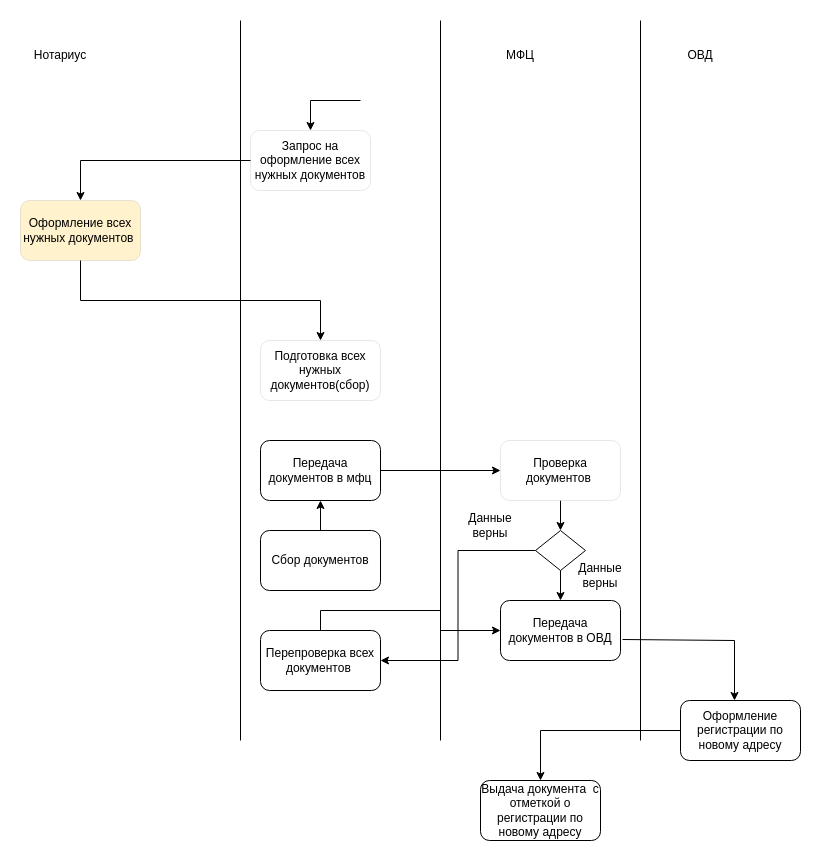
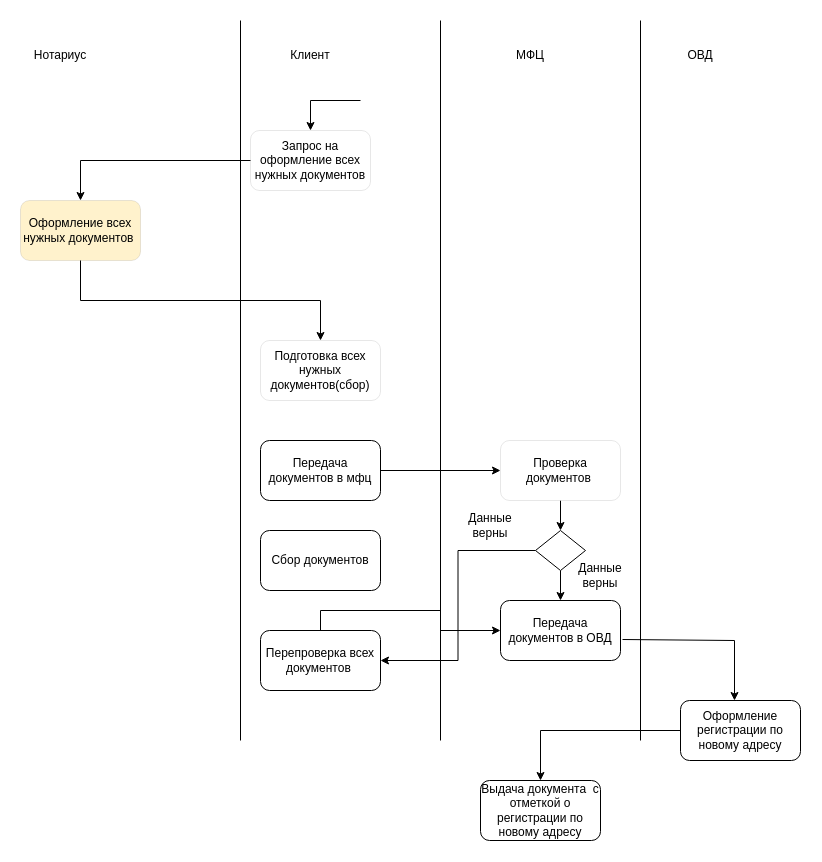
  <mxCell id="0" />
  <mxCell id="1" parent="0" />
  <mxCell id="2" value="Нотариус" style="text;html=1;strokeColor=none;fillColor=none;align=center;verticalAlign=middle;whiteSpace=wrap;rounded=0;" vertex="1" parent="1"><mxGeometry x="30" y="40" width="60" height="30" as="geometry" /></mxCell>
- <mxCell id="4" value="МФЦ" style="text;html=1;strokeColor=none;fillColor=none;align=center;verticalAlign=middle;whiteSpace=wrap;rounded=0;" vertex="1" parent="1"><mxGeometry x="490" y="40" width="60" height="30" as="geometry" /></mxCell>
+ <mxCell id="3" value="Клиент" style="text;html=1;strokeColor=none;fillColor=none;align=center;verticalAlign=middle;whiteSpace=wrap;rounded=0;" vertex="1" parent="1"><mxGeometry x="280" y="40" width="60" height="30" as="geometry" /></mxCell>
+ <mxCell id="4" value="МФЦ" style="text;html=1;strokeColor=none;fillColor=none;align=center;verticalAlign=middle;whiteSpace=wrap;rounded=0;" vertex="1" parent="1"><mxGeometry x="500" y="40" width="60" height="30" as="geometry" /></mxCell>
  <mxCell id="5" value="ОВД" style="text;html=1;strokeColor=none;fillColor=none;align=center;verticalAlign=middle;whiteSpace=wrap;rounded=0;" vertex="1" parent="1"><mxGeometry x="670" y="40" width="60" height="30" as="geometry" /></mxCell>
  <mxCell id="6" value="" style="endArrow=none;html=1;rounded=0;" edge="1" parent="1"><mxGeometry width="50" height="50" relative="1" as="geometry"><mxPoint x="440" y="740" as="sourcePoint" /><mxPoint x="440" as="targetPoint" y="20" /></mxGeometry></mxCell>
  <mxCell id="7" value="" style="endArrow=none;html=1;rounded=0;" edge="1" parent="1"><mxGeometry width="50" height="50" relative="1" as="geometry"><mxPoint x="640" y="740" as="sourcePoint" /><mxPoint x="640" as="targetPoint" y="20" /></mxGeometry></mxCell>
  <mxCell id="8" value="" style="endArrow=none;html=1;rounded=0;" edge="1" parent="1"><mxGeometry width="50" height="50" relative="1" as="geometry"><mxPoint x="240" y="740" as="sourcePoint" /><mxPoint x="240" as="targetPoint" y="20" /></mxGeometry></mxCell>
  <mxCell id="9" value="" style="endArrow=classic;html=1;rounded=0;entryX=0.5;entryY=0;entryDx=0;entryDy=0;" edge="1" parent="1" target="10"><mxGeometry width="50" height="50" relative="1" as="geometry"><mxPoint x="360" y="100" as="sourcePoint" /><mxPoint x="280" y="220" as="targetPoint" /><Array as="points"><mxPoint x="310" y="100" /></Array></mxGeometry></mxCell>
  <mxCell id="10" value="Запрос на оформление всех нужных документов" style="rounded=1;whiteSpace=wrap;html=1;strokeWidth=0;" vertex="1" parent="1"><mxGeometry x="250" y="130" width="120" height="60" as="geometry" /></mxCell>
  <mxCell id="11" value="" style="endArrow=classic;html=1;rounded=0;exitX=0;exitY=0.5;exitDx=0;exitDy=0;" edge="1" parent="1" source="10"><mxGeometry width="50" height="50" relative="1" as="geometry"><mxPoint x="350" y="330" as="sourcePoint" /><mxPoint x="80" y="200" as="targetPoint" /><Array as="points"><mxPoint x="80" y="160" /></Array></mxGeometry></mxCell>
  <mxCell id="12" value="Оформление всех нужных документов&amp;nbsp;" style="rounded=1;whiteSpace=wrap;html=1;strokeWidth=0;fillColor=#fff2cc;" vertex="1" parent="1"><mxGeometry x="20" y="200" width="120" height="60" as="geometry" /></mxCell>
  <mxCell id="13" value="" style="endArrow=classic;html=1;rounded=0;exitX=0.5;exitY=1;exitDx=0;exitDy=0;" edge="1" parent="1" source="12"><mxGeometry width="50" height="50" relative="1" as="geometry"><mxPoint x="350" y="330" as="sourcePoint" /><mxPoint x="320" y="340" as="targetPoint" /><Array as="points"><mxPoint x="80" y="300" /><mxPoint x="320" y="300" /></Array></mxGeometry></mxCell>
  <mxCell id="14" value="Подготовка всех нужных документов(сбор)" style="rounded=1;whiteSpace=wrap;html=1;strokeWidth=0;" vertex="1" parent="1"><mxGeometry x="260" y="340" width="120" height="60" as="geometry" /></mxCell>
  <mxCell id="15" value="Передача документов в мфц" style="rounded=1;whiteSpace=wrap;html=1;" vertex="1" parent="1"><mxGeometry x="260" y="440" width="120" height="60" as="geometry" /></mxCell>
  <mxCell id="16" value="" style="endArrow=classic;html=1;rounded=0;exitX=1;exitY=0.5;exitDx=0;exitDy=0;" edge="1" parent="1" source="15"><mxGeometry width="50" height="50" relative="1" as="geometry"><mxPoint x="350" y="430" as="sourcePoint" /><mxPoint x="500" y="470" as="targetPoint" /></mxGeometry></mxCell>
  <mxCell id="17" style="edgeStyle=orthogonalEdgeStyle;rounded=0;orthogonalLoop=1;jettySize=auto;html=1;exitX=0.5;exitY=1;exitDx=0;exitDy=0;entryX=0.5;entryY=0;entryDx=0;entryDy=0;" edge="1" parent="1" source="18" target="26"><mxGeometry relative="1" as="geometry" /></mxCell>
  <mxCell id="18" value="Проверка документов&amp;nbsp;" style="rounded=1;whiteSpace=wrap;html=1;strokeWidth=0;" vertex="1" parent="1"><mxGeometry x="500" y="440" width="120" height="60" as="geometry" /></mxCell>
  <mxCell id="19" value="Передача документов в ОВД" style="rounded=1;whiteSpace=wrap;html=1;" vertex="1" parent="1"><mxGeometry x="500" y="600" width="120" height="60" as="geometry" /></mxCell>
  <mxCell id="20" value="" style="endArrow=classic;html=1;rounded=0;exitX=1.017;exitY=0.65;exitDx=0;exitDy=0;exitPerimeter=0;entryX=0.45;entryY=0;entryDx=0;entryDy=0;entryPerimeter=0;" edge="1" parent="1" source="19" target="21"><mxGeometry width="50" height="50" relative="1" as="geometry"><mxPoint x="350" y="430" as="sourcePoint" /><mxPoint x="720" y="620" as="targetPoint" /><Array as="points"><mxPoint x="734" y="640" /></Array></mxGeometry></mxCell>
  <mxCell id="21" value="Оформление регистрации по новому адресу" style="rounded=1;whiteSpace=wrap;html=1;" vertex="1" parent="1"><mxGeometry x="680" y="700" width="120" height="60" as="geometry" /></mxCell>
  <mxCell id="22" value="" style="endArrow=classic;html=1;rounded=0;exitX=0;exitY=0.5;exitDx=0;exitDy=0;entryX=0.5;entryY=0;entryDx=0;entryDy=0;" edge="1" parent="1" source="21" target="23"><mxGeometry width="50" height="50" relative="1" as="geometry"><mxPoint x="350" y="530" as="sourcePoint" /><mxPoint x="540" y="680" as="targetPoint" /><Array as="points"><mxPoint x="540" y="730" /></Array></mxGeometry></mxCell>
  <mxCell id="23" value="Выдача документа&amp;nbsp; с отметкой о регистрации по новому адресу" style="rounded=1;whiteSpace=wrap;html=1;" vertex="1" parent="1"><mxGeometry x="480" y="780" width="120" height="60" as="geometry" /></mxCell>
  <mxCell id="24" style="edgeStyle=orthogonalEdgeStyle;rounded=0;orthogonalLoop=1;jettySize=auto;html=1;exitX=0.5;exitY=1;exitDx=0;exitDy=0;entryX=0.5;entryY=0;entryDx=0;entryDy=0;" edge="1" parent="1" source="26" target="19"><mxGeometry relative="1" as="geometry" /></mxCell>
  <mxCell id="25" style="edgeStyle=orthogonalEdgeStyle;rounded=0;orthogonalLoop=1;jettySize=auto;html=1;exitX=0;exitY=0.5;exitDx=0;exitDy=0;entryX=1;entryY=0.5;entryDx=0;entryDy=0;" edge="1" parent="1" source="26" target="29"><mxGeometry relative="1" as="geometry" /></mxCell>
  <mxCell id="26" value="" style="rhombus;whiteSpace=wrap;html=1;" vertex="1" parent="1"><mxGeometry x="535" y="530" width="50" height="40" as="geometry" /></mxCell>
  <mxCell id="27" value="Данные верны" style="text;html=1;strokeColor=none;fillColor=none;align=center;verticalAlign=middle;whiteSpace=wrap;rounded=0;" vertex="1" parent="1"><mxGeometry x="570" y="560" width="60" height="30" as="geometry" /></mxCell>
  <mxCell id="28" style="edgeStyle=orthogonalEdgeStyle;rounded=0;orthogonalLoop=1;jettySize=auto;html=1;exitX=0.5;exitY=0;exitDx=0;exitDy=0;" edge="1" parent="1" source="29" target="19"><mxGeometry relative="1" as="geometry" /></mxCell>
  <mxCell id="29" value="Перепроверка всех документов&amp;nbsp;" style="rounded=1;whiteSpace=wrap;html=1;" vertex="1" parent="1"><mxGeometry x="260" y="630" width="120" height="60" as="geometry" /></mxCell>
- <mxCell id="30" style="edgeStyle=orthogonalEdgeStyle;rounded=0;orthogonalLoop=1;jettySize=auto;html=1;exitX=0.5;exitY=0;exitDx=0;exitDy=0;entryX=0.5;entryY=1;entryDx=0;entryDy=0;" edge="1" parent="1" source="31" target="15"><mxGeometry relative="1" as="geometry" /></mxCell>
  <mxCell id="31" value="Сбор документов" style="rounded=1;whiteSpace=wrap;html=1;" vertex="1" parent="1"><mxGeometry x="260" y="530" width="120" height="60" as="geometry" /></mxCell>
  <mxCell id="32" value="Данные верны" style="text;html=1;strokeColor=none;fillColor=none;align=center;verticalAlign=middle;whiteSpace=wrap;rounded=0;" vertex="1" parent="1"><mxGeometry x="460" y="510" width="60" height="30" as="geometry" /></mxCell>
